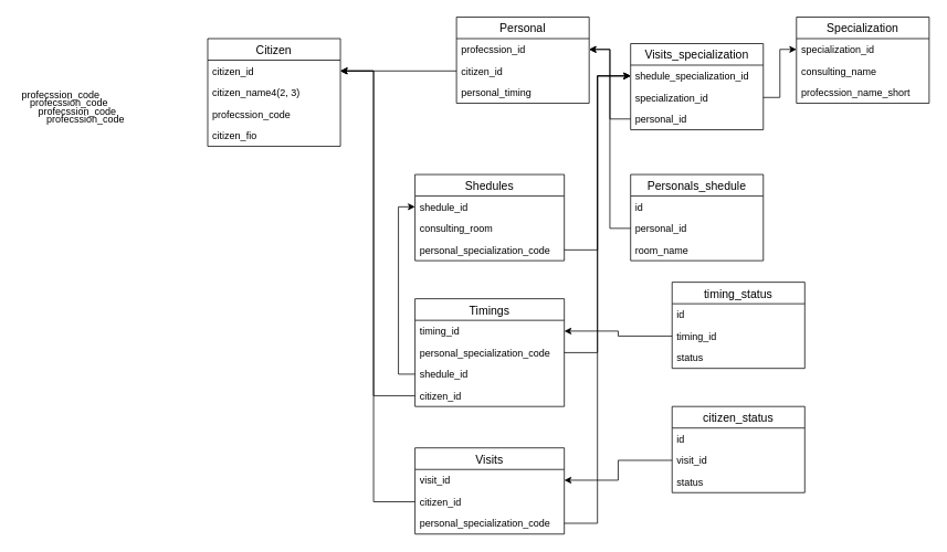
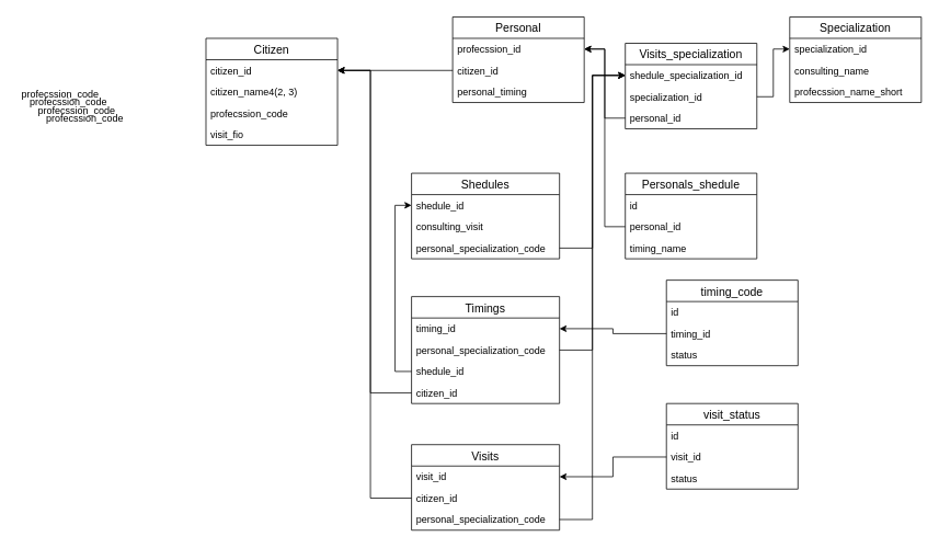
  <mxCell id="0" />
  <mxCell id="1" parent="0" />
  <mxCell id="2" value="profecssion_code" style="text;strokeColor=none;fillColor=none;spacingLeft=4;spacingRight=4;overflow=hidden;rotatable=0;points=[[0,0.5],[1,0.5]];portConstraint=eastwest;fontSize=12;" parent="1" vertex="1"><mxGeometry x="20" y="100" width="160" height="26" as="geometry" /></mxCell>
  <mxCell id="3" value="profecssion_code" style="text;strokeColor=none;fillColor=none;spacingLeft=4;spacingRight=4;overflow=hidden;rotatable=0;points=[[0,0.5],[1,0.5]];portConstraint=eastwest;fontSize=12;" parent="1" vertex="1"><mxGeometry x="30" y="110" width="160" height="26" as="geometry" /></mxCell>
  <mxCell id="4" value="profecssion_code" style="text;strokeColor=none;fillColor=none;spacingLeft=4;spacingRight=4;overflow=hidden;rotatable=0;points=[[0,0.5],[1,0.5]];portConstraint=eastwest;fontSize=12;" parent="1" vertex="1"><mxGeometry x="40" y="120" width="160" height="26" as="geometry" /></mxCell>
  <mxCell id="5" value="profecssion_code" style="text;strokeColor=none;fillColor=none;spacingLeft=4;spacingRight=4;overflow=hidden;rotatable=0;points=[[0,0.5],[1,0.5]];portConstraint=eastwest;fontSize=12;" parent="1" vertex="1"><mxGeometry x="50" y="130" width="160" height="26" as="geometry" /></mxCell>
  <mxCell id="6" value="Personal" style="swimlane;fontStyle=0;childLayout=stackLayout;horizontal=1;startSize=26;horizontalStack=0;resizeParent=1;resizeParentMax=0;resizeLast=0;collapsible=1;marginBottom=0;align=center;fontSize=14;" parent="1" vertex="1"><mxGeometry x="550" y="20" width="160" height="104" as="geometry" /></mxCell>
  <mxCell id="7" value="profecssion_id" style="text;strokeColor=none;fillColor=none;spacingLeft=4;spacingRight=4;overflow=hidden;rotatable=0;points=[[0,0.5],[1,0.5]];portConstraint=eastwest;fontSize=12;" parent="6" vertex="1"><mxGeometry y="26" width="160" height="26" as="geometry" /></mxCell>
  <mxCell id="8" value="citizen_id" style="text;strokeColor=none;fillColor=none;spacingLeft=4;spacingRight=4;overflow=hidden;rotatable=0;points=[[0,0.5],[1,0.5]];portConstraint=eastwest;fontSize=12;" parent="6" vertex="1"><mxGeometry y="52" width="160" height="26" as="geometry" /></mxCell>
  <mxCell id="9" value="personal_timing" style="text;strokeColor=none;fillColor=none;spacingLeft=4;spacingRight=4;overflow=hidden;rotatable=0;points=[[0,0.5],[1,0.5]];portConstraint=eastwest;fontSize=12;" parent="6" vertex="1"><mxGeometry y="78" width="160" height="26" as="geometry" /></mxCell>
  <mxCell id="10" style="edgeStyle=orthogonalEdgeStyle;rounded=0;orthogonalLoop=1;jettySize=auto;html=1;entryX=1;entryY=0.5;entryDx=0;entryDy=0;" parent="1" source="8" target="35" edge="1"><mxGeometry relative="1" as="geometry" /></mxCell>
  <mxCell id="11" value="Specialization" style="swimlane;fontStyle=0;childLayout=stackLayout;horizontal=1;startSize=26;horizontalStack=0;resizeParent=1;resizeParentMax=0;resizeLast=0;collapsible=1;marginBottom=0;align=center;fontSize=14;" parent="1" vertex="1"><mxGeometry x="960" y="20" width="160" height="104" as="geometry" /></mxCell>
  <mxCell id="12" value="specialization_id" style="text;strokeColor=none;fillColor=none;spacingLeft=4;spacingRight=4;overflow=hidden;rotatable=0;points=[[0,0.5],[1,0.5]];portConstraint=eastwest;fontSize=12;" parent="11" vertex="1"><mxGeometry y="26" width="160" height="26" as="geometry" /></mxCell>
  <mxCell id="13" value="consulting_name" style="text;strokeColor=none;fillColor=none;spacingLeft=4;spacingRight=4;overflow=hidden;rotatable=0;points=[[0,0.5],[1,0.5]];portConstraint=eastwest;fontSize=12;" parent="11" vertex="1"><mxGeometry y="52" width="160" height="26" as="geometry" /></mxCell>
  <mxCell id="14" value="profecssion_name_short" style="text;strokeColor=none;fillColor=none;spacingLeft=4;spacingRight=4;overflow=hidden;rotatable=0;points=[[0,0.5],[1,0.5]];portConstraint=eastwest;fontSize=12;" parent="11" vertex="1"><mxGeometry y="78" width="160" height="26" as="geometry" /></mxCell>
  <mxCell id="15" style="edgeStyle=orthogonalEdgeStyle;rounded=0;orthogonalLoop=1;jettySize=auto;html=1;entryX=1;entryY=0.5;entryDx=0;entryDy=0;" parent="1" source="21" target="7" edge="1"><mxGeometry relative="1" as="geometry" /></mxCell>
  <mxCell id="16" style="edgeStyle=orthogonalEdgeStyle;rounded=0;orthogonalLoop=1;jettySize=auto;html=1;entryX=0;entryY=0.5;entryDx=0;entryDy=0;" parent="1" source="20" target="12" edge="1"><mxGeometry relative="1" as="geometry" /></mxCell>
  <mxCell id="17" style="edgeStyle=orthogonalEdgeStyle;rounded=0;orthogonalLoop=1;jettySize=auto;html=1;entryX=0;entryY=0.5;entryDx=0;entryDy=0;exitX=1;exitY=0.5;exitDx=0;exitDy=0;" parent="1" source="25" target="19" edge="1"><mxGeometry relative="1" as="geometry" /></mxCell>
  <mxCell id="18" value="Visits_specialization" style="swimlane;fontStyle=0;childLayout=stackLayout;horizontal=1;startSize=26;horizontalStack=0;resizeParent=1;resizeParentMax=0;resizeLast=0;collapsible=1;marginBottom=0;align=center;fontSize=14;" parent="1" vertex="1"><mxGeometry x="760" y="52" width="160" height="104" as="geometry" /></mxCell>
  <mxCell id="19" value="shedule_specialization_id" style="text;strokeColor=none;fillColor=none;spacingLeft=4;spacingRight=4;overflow=hidden;rotatable=0;points=[[0,0.5],[1,0.5]];portConstraint=eastwest;fontSize=12;" parent="18" vertex="1"><mxGeometry y="26" width="160" height="26" as="geometry" /></mxCell>
  <mxCell id="20" value="specialization_id" style="text;strokeColor=none;fillColor=none;spacingLeft=4;spacingRight=4;overflow=hidden;rotatable=0;points=[[0,0.5],[1,0.5]];portConstraint=eastwest;fontSize=12;" parent="18" vertex="1"><mxGeometry y="52" width="160" height="26" as="geometry" /></mxCell>
  <mxCell id="21" value="personal_id" style="text;strokeColor=none;fillColor=none;spacingLeft=4;spacingRight=4;overflow=hidden;rotatable=0;points=[[0,0.5],[1,0.5]];portConstraint=eastwest;fontSize=12;" parent="18" vertex="1"><mxGeometry y="78" width="160" height="26" as="geometry" /></mxCell>
  <mxCell id="22" value="Shedules" style="swimlane;fontStyle=0;childLayout=stackLayout;horizontal=1;startSize=26;horizontalStack=0;resizeParent=1;resizeParentMax=0;resizeLast=0;collapsible=1;marginBottom=0;align=center;fontSize=14;" parent="1" vertex="1"><mxGeometry x="500" y="210" width="180" height="104" as="geometry" /></mxCell>
  <mxCell id="23" value="shedule_id" style="text;strokeColor=none;fillColor=none;spacingLeft=4;spacingRight=4;overflow=hidden;rotatable=0;points=[[0,0.5],[1,0.5]];portConstraint=eastwest;fontSize=12;" parent="22" vertex="1"><mxGeometry y="26" width="180" height="26" as="geometry" /></mxCell>
- <mxCell id="24" value="consulting_room" style="text;strokeColor=none;fillColor=none;spacingLeft=4;spacingRight=4;overflow=hidden;rotatable=0;points=[[0,0.5],[1,0.5]];portConstraint=eastwest;fontSize=12;" parent="22" vertex="1"><mxGeometry y="52" width="180" height="26" as="geometry" /></mxCell>
+ <mxCell id="24" value="consulting_visit" style="text;strokeColor=none;fillColor=none;spacingLeft=4;spacingRight=4;overflow=hidden;rotatable=0;points=[[0,0.5],[1,0.5]];portConstraint=eastwest;fontSize=12;" parent="22" vertex="1"><mxGeometry y="52" width="180" height="26" as="geometry" /></mxCell>
  <mxCell id="25" value="personal_specialization_code" style="text;strokeColor=none;fillColor=none;spacingLeft=4;spacingRight=4;overflow=hidden;rotatable=0;points=[[0,0.5],[1,0.5]];portConstraint=eastwest;fontSize=12;" parent="22" vertex="1"><mxGeometry y="78" width="180" height="26" as="geometry" /></mxCell>
  <mxCell id="26" value="Timings" style="swimlane;fontStyle=0;childLayout=stackLayout;horizontal=1;startSize=26;horizontalStack=0;resizeParent=1;resizeParentMax=0;resizeLast=0;collapsible=1;marginBottom=0;align=center;fontSize=14;" parent="1" vertex="1"><mxGeometry x="500" y="360" width="180" height="130" as="geometry" /></mxCell>
  <mxCell id="27" value="timing_id" style="text;strokeColor=none;fillColor=none;spacingLeft=4;spacingRight=4;overflow=hidden;rotatable=0;points=[[0,0.5],[1,0.5]];portConstraint=eastwest;fontSize=12;" parent="26" vertex="1"><mxGeometry y="26" width="180" height="26" as="geometry" /></mxCell>
  <mxCell id="28" value="personal_specialization_code" style="text;strokeColor=none;fillColor=none;spacingLeft=4;spacingRight=4;overflow=hidden;rotatable=0;points=[[0,0.5],[1,0.5]];portConstraint=eastwest;fontSize=12;" parent="26" vertex="1"><mxGeometry y="52" width="180" height="26" as="geometry" /></mxCell>
  <mxCell id="29" value="shedule_id" style="text;strokeColor=none;fillColor=none;spacingLeft=4;spacingRight=4;overflow=hidden;rotatable=0;points=[[0,0.5],[1,0.5]];portConstraint=eastwest;fontSize=12;" parent="26" vertex="1"><mxGeometry y="78" width="180" height="26" as="geometry" /></mxCell>
  <mxCell id="30" value="citizen_id" style="text;strokeColor=none;fillColor=none;spacingLeft=4;spacingRight=4;overflow=hidden;rotatable=0;points=[[0,0.5],[1,0.5]];portConstraint=eastwest;fontSize=12;" parent="26" vertex="1"><mxGeometry y="104" width="180" height="26" as="geometry" /></mxCell>
  <mxCell id="31" style="edgeStyle=orthogonalEdgeStyle;rounded=0;orthogonalLoop=1;jettySize=auto;html=1;entryX=0;entryY=0.5;entryDx=0;entryDy=0;" parent="1" source="29" target="23" edge="1"><mxGeometry relative="1" as="geometry" /></mxCell>
  <mxCell id="32" style="edgeStyle=orthogonalEdgeStyle;rounded=0;orthogonalLoop=1;jettySize=auto;html=1;entryX=0;entryY=0.5;entryDx=0;entryDy=0;" parent="1" source="28" target="19" edge="1"><mxGeometry relative="1" as="geometry" /></mxCell>
  <mxCell id="33" style="edgeStyle=orthogonalEdgeStyle;rounded=0;orthogonalLoop=1;jettySize=auto;html=1;entryX=1;entryY=0.5;entryDx=0;entryDy=0;" parent="1" source="30" target="35" edge="1"><mxGeometry relative="1" as="geometry"><Array as="points"><mxPoint x="450" y="477" /><mxPoint x="450" y="85" /></Array></mxGeometry></mxCell>
  <mxCell id="34" value="Citizen" style="swimlane;fontStyle=0;childLayout=stackLayout;horizontal=1;startSize=26;horizontalStack=0;resizeParent=1;resizeParentMax=0;resizeLast=0;collapsible=1;marginBottom=0;align=center;fontSize=14;" parent="1" vertex="1"><mxGeometry x="250" y="46" width="160" height="130" as="geometry" /></mxCell>
  <mxCell id="35" value="citizen_id" style="text;strokeColor=none;fillColor=none;spacingLeft=4;spacingRight=4;overflow=hidden;rotatable=0;points=[[0,0.5],[1,0.5]];portConstraint=eastwest;fontSize=12;" parent="34" vertex="1"><mxGeometry y="26" width="160" height="26" as="geometry" /></mxCell>
  <mxCell id="36" value="citizen_name4(2, 3)" style="text;strokeColor=none;fillColor=none;spacingLeft=4;spacingRight=4;overflow=hidden;rotatable=0;points=[[0,0.5],[1,0.5]];portConstraint=eastwest;fontSize=12;" parent="34" vertex="1"><mxGeometry y="52" width="160" height="26" as="geometry" /></mxCell>
  <mxCell id="37" value="profecssion_code" style="text;strokeColor=none;fillColor=none;spacingLeft=4;spacingRight=4;overflow=hidden;rotatable=0;points=[[0,0.5],[1,0.5]];portConstraint=eastwest;fontSize=12;" parent="34" vertex="1"><mxGeometry y="78" width="160" height="26" as="geometry" /></mxCell>
- <mxCell id="38" value="citizen_fio" style="text;strokeColor=none;fillColor=none;spacingLeft=4;spacingRight=4;overflow=hidden;rotatable=0;points=[[0,0.5],[1,0.5]];portConstraint=eastwest;fontSize=12;" parent="34" vertex="1"><mxGeometry y="104" width="160" height="26" as="geometry" /></mxCell>
+ <mxCell id="38" value="visit_fio" style="text;strokeColor=none;fillColor=none;spacingLeft=4;spacingRight=4;overflow=hidden;rotatable=0;points=[[0,0.5],[1,0.5]];portConstraint=eastwest;fontSize=12;" parent="34" vertex="1"><mxGeometry y="104" width="160" height="26" as="geometry" /></mxCell>
  <mxCell id="39" style="edgeStyle=orthogonalEdgeStyle;rounded=0;orthogonalLoop=1;jettySize=auto;html=1;" parent="1" source="42" target="35" edge="1"><mxGeometry relative="1" as="geometry"><Array as="points"><mxPoint x="450" y="605" /><mxPoint x="450" y="85" /></Array></mxGeometry></mxCell>
  <mxCell id="40" value="Visits" style="swimlane;fontStyle=0;childLayout=stackLayout;horizontal=1;startSize=26;horizontalStack=0;resizeParent=1;resizeParentMax=0;resizeLast=0;collapsible=1;marginBottom=0;align=center;fontSize=14;" parent="1" vertex="1"><mxGeometry x="500" y="540" width="180" height="104" as="geometry" /></mxCell>
  <mxCell id="41" value="visit_id" style="text;strokeColor=none;fillColor=none;spacingLeft=4;spacingRight=4;overflow=hidden;rotatable=0;points=[[0,0.5],[1,0.5]];portConstraint=eastwest;fontSize=12;" parent="40" vertex="1"><mxGeometry y="26" width="180" height="26" as="geometry" /></mxCell>
  <mxCell id="42" value="citizen_id" style="text;strokeColor=none;fillColor=none;spacingLeft=4;spacingRight=4;overflow=hidden;rotatable=0;points=[[0,0.5],[1,0.5]];portConstraint=eastwest;fontSize=12;" parent="40" vertex="1"><mxGeometry y="52" width="180" height="26" as="geometry" /></mxCell>
  <mxCell id="43" value="personal_specialization_code" style="text;strokeColor=none;fillColor=none;spacingLeft=4;spacingRight=4;overflow=hidden;rotatable=0;points=[[0,0.5],[1,0.5]];portConstraint=eastwest;fontSize=12;" parent="40" vertex="1"><mxGeometry y="78" width="180" height="26" as="geometry" /></mxCell>
  <mxCell id="44" style="edgeStyle=orthogonalEdgeStyle;rounded=0;orthogonalLoop=1;jettySize=auto;html=1;entryX=0;entryY=0.5;entryDx=0;entryDy=0;" parent="1" source="43" target="19" edge="1"><mxGeometry relative="1" as="geometry" /></mxCell>
  <mxCell id="45" style="edgeStyle=orthogonalEdgeStyle;rounded=0;orthogonalLoop=1;jettySize=auto;html=1;entryX=1;entryY=0.5;entryDx=0;entryDy=0;" edge="1" parent="1" source="48" target="7"><mxGeometry relative="1" as="geometry" /></mxCell>
  <mxCell id="46" value="Personals_shedule" style="swimlane;fontStyle=0;childLayout=stackLayout;horizontal=1;startSize=26;horizontalStack=0;resizeParent=1;resizeParentMax=0;resizeLast=0;collapsible=1;marginBottom=0;align=center;fontSize=14;" vertex="1" parent="1"><mxGeometry x="760" y="210" width="160" height="104" as="geometry" /></mxCell>
  <mxCell id="47" value="id" style="text;strokeColor=none;fillColor=none;spacingLeft=4;spacingRight=4;overflow=hidden;rotatable=0;points=[[0,0.5],[1,0.5]];portConstraint=eastwest;fontSize=12;" vertex="1" parent="46"><mxGeometry y="26" width="160" height="26" as="geometry" /></mxCell>
  <mxCell id="48" value="personal_id" style="text;strokeColor=none;fillColor=none;spacingLeft=4;spacingRight=4;overflow=hidden;rotatable=0;points=[[0,0.5],[1,0.5]];portConstraint=eastwest;fontSize=12;" vertex="1" parent="46"><mxGeometry y="52" width="160" height="26" as="geometry" /></mxCell>
- <mxCell id="49" value="room_name" style="text;strokeColor=none;fillColor=none;spacingLeft=4;spacingRight=4;overflow=hidden;rotatable=0;points=[[0,0.5],[1,0.5]];portConstraint=eastwest;fontSize=12;" vertex="1" parent="46"><mxGeometry y="78" width="160" height="26" as="geometry" /></mxCell>
+ <mxCell id="49" value="timing_name" style="text;strokeColor=none;fillColor=none;spacingLeft=4;spacingRight=4;overflow=hidden;rotatable=0;points=[[0,0.5],[1,0.5]];portConstraint=eastwest;fontSize=12;" vertex="1" parent="46"><mxGeometry y="78" width="160" height="26" as="geometry" /></mxCell>
  <mxCell id="50" style="edgeStyle=orthogonalEdgeStyle;rounded=0;orthogonalLoop=1;jettySize=auto;html=1;entryX=1;entryY=0.5;entryDx=0;entryDy=0;" edge="1" parent="1" source="53" target="27"><mxGeometry relative="1" as="geometry" /></mxCell>
- <mxCell id="51" value="timing_status" style="swimlane;fontStyle=0;childLayout=stackLayout;horizontal=1;startSize=26;horizontalStack=0;resizeParent=1;resizeParentMax=0;resizeLast=0;collapsible=1;marginBottom=0;align=center;fontSize=14;" vertex="1" parent="1"><mxGeometry x="810" y="340" width="160" height="104" as="geometry" /></mxCell>
+ <mxCell id="51" value="timing_code" style="swimlane;fontStyle=0;childLayout=stackLayout;horizontal=1;startSize=26;horizontalStack=0;resizeParent=1;resizeParentMax=0;resizeLast=0;collapsible=1;marginBottom=0;align=center;fontSize=14;" vertex="1" parent="1"><mxGeometry x="810" y="340" width="160" height="104" as="geometry" /></mxCell>
  <mxCell id="52" value="id" style="text;strokeColor=none;fillColor=none;spacingLeft=4;spacingRight=4;overflow=hidden;rotatable=0;points=[[0,0.5],[1,0.5]];portConstraint=eastwest;fontSize=12;" parent="51" vertex="1"><mxGeometry y="26" width="160" height="26" as="geometry" /></mxCell>
  <mxCell id="53" value="timing_id" style="text;strokeColor=none;fillColor=none;spacingLeft=4;spacingRight=4;overflow=hidden;rotatable=0;points=[[0,0.5],[1,0.5]];portConstraint=eastwest;fontSize=12;" vertex="1" parent="51"><mxGeometry y="52" width="160" height="26" as="geometry" /></mxCell>
  <mxCell id="54" value="status" style="text;strokeColor=none;fillColor=none;spacingLeft=4;spacingRight=4;overflow=hidden;rotatable=0;points=[[0,0.5],[1,0.5]];portConstraint=eastwest;fontSize=12;" vertex="1" parent="51"><mxGeometry y="78" width="160" height="26" as="geometry" /></mxCell>
- <mxCell id="55" value="citizen_status" style="swimlane;fontStyle=0;childLayout=stackLayout;horizontal=1;startSize=26;horizontalStack=0;resizeParent=1;resizeParentMax=0;resizeLast=0;collapsible=1;marginBottom=0;align=center;fontSize=14;" vertex="1" parent="1"><mxGeometry x="810" y="490" width="160" height="104" as="geometry" /></mxCell>
+ <mxCell id="55" value="visit_status" style="swimlane;fontStyle=0;childLayout=stackLayout;horizontal=1;startSize=26;horizontalStack=0;resizeParent=1;resizeParentMax=0;resizeLast=0;collapsible=1;marginBottom=0;align=center;fontSize=14;" vertex="1" parent="1"><mxGeometry x="810" y="490" width="160" height="104" as="geometry" /></mxCell>
  <mxCell id="56" value="id" style="text;strokeColor=none;fillColor=none;spacingLeft=4;spacingRight=4;overflow=hidden;rotatable=0;points=[[0,0.5],[1,0.5]];portConstraint=eastwest;fontSize=12;" vertex="1" parent="55"><mxGeometry y="26" width="160" height="26" as="geometry" /></mxCell>
  <mxCell id="57" value="visit_id" style="text;strokeColor=none;fillColor=none;spacingLeft=4;spacingRight=4;overflow=hidden;rotatable=0;points=[[0,0.5],[1,0.5]];portConstraint=eastwest;fontSize=12;" vertex="1" parent="55"><mxGeometry y="52" width="160" height="26" as="geometry" /></mxCell>
  <mxCell id="58" value="status" style="text;strokeColor=none;fillColor=none;spacingLeft=4;spacingRight=4;overflow=hidden;rotatable=0;points=[[0,0.5],[1,0.5]];portConstraint=eastwest;fontSize=12;" vertex="1" parent="55"><mxGeometry y="78" width="160" height="26" as="geometry" /></mxCell>
  <mxCell id="59" style="edgeStyle=orthogonalEdgeStyle;rounded=0;orthogonalLoop=1;jettySize=auto;html=1;entryX=1;entryY=0.5;entryDx=0;entryDy=0;" edge="1" parent="1" source="57" target="41"><mxGeometry relative="1" as="geometry" /></mxCell>
